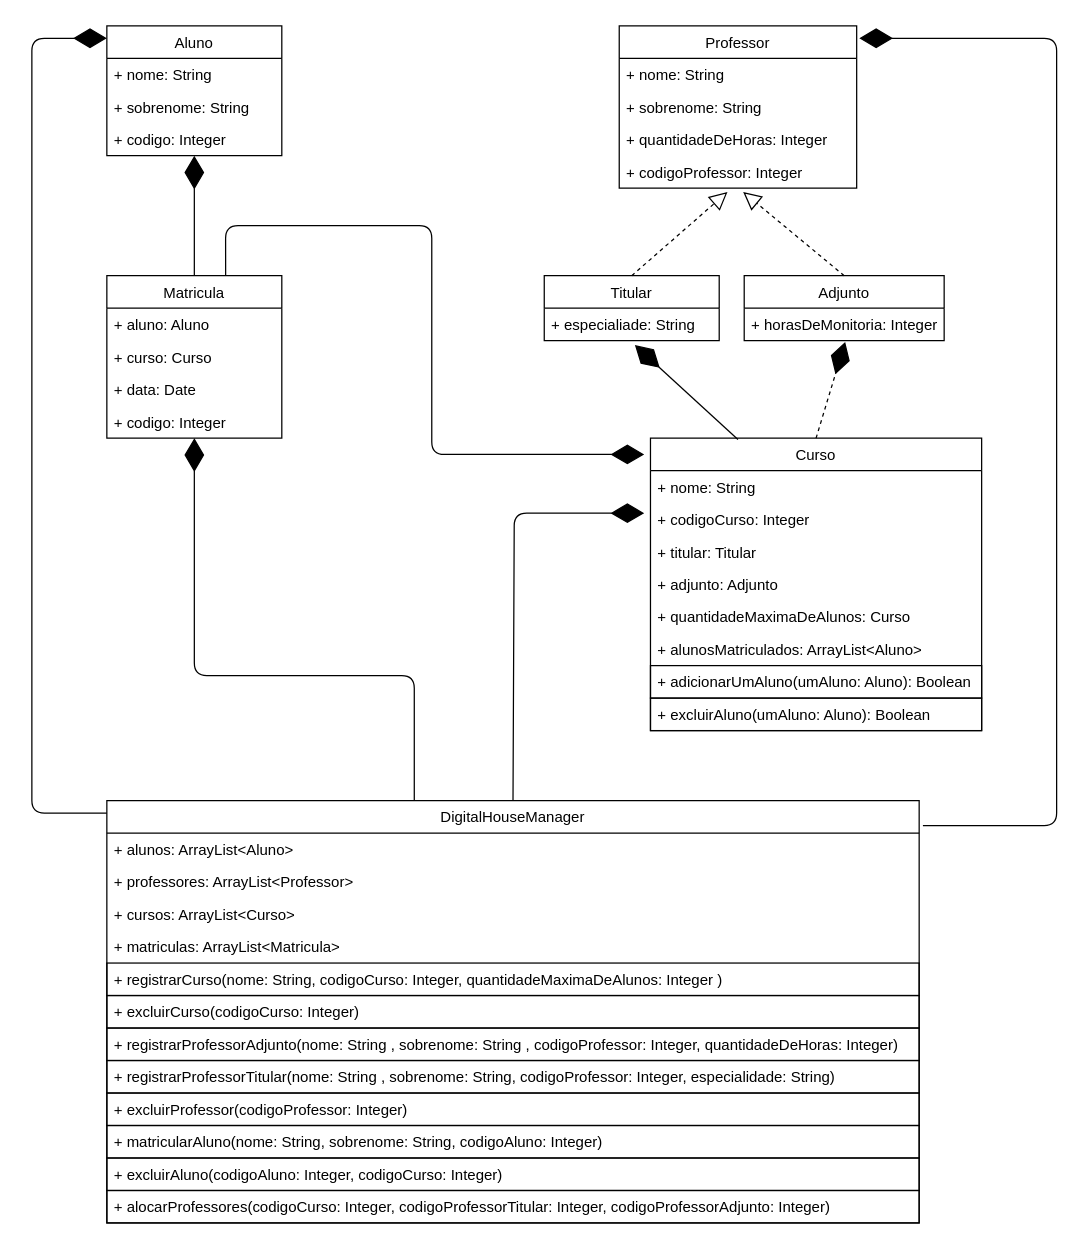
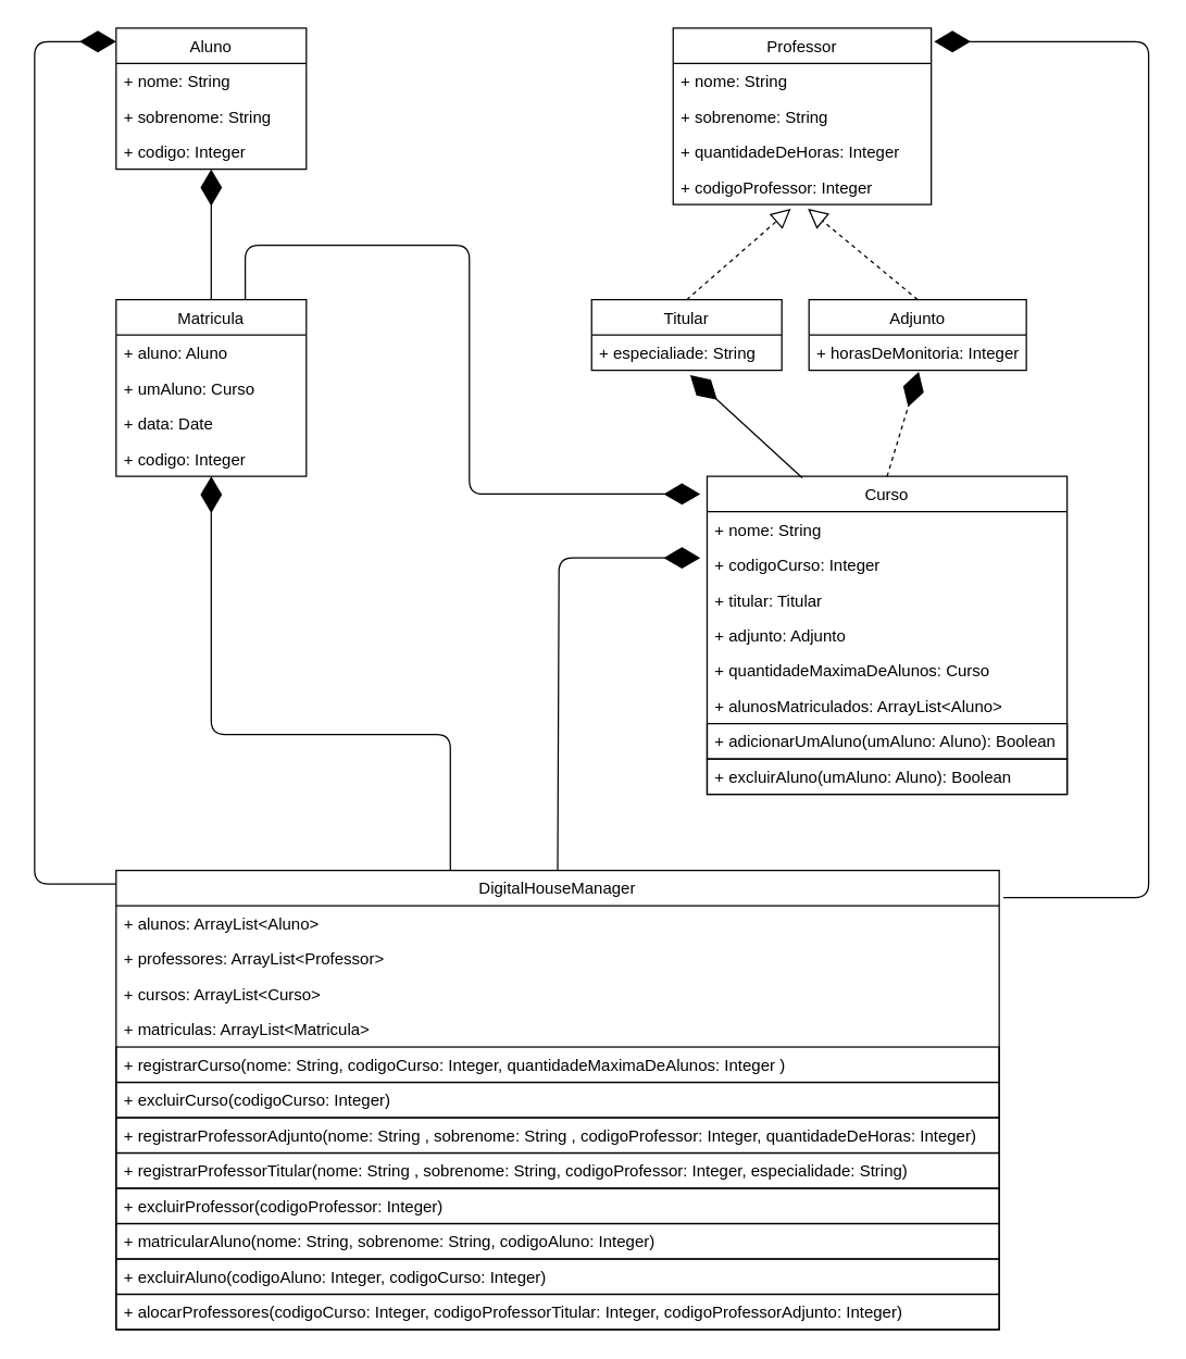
  <mxCell id="0" />
  <mxCell id="1" parent="0" />
  <mxCell id="2" value="Aluno" style="swimlane;fontStyle=0;childLayout=stackLayout;horizontal=1;startSize=26;fillColor=none;horizontalStack=0;resizeParent=1;resizeParentMax=0;resizeLast=0;collapsible=1;marginBottom=0;" parent="1" vertex="1"><mxGeometry x="80" y="20" width="140" height="104" as="geometry" /></mxCell>
  <mxCell id="3" value="+ nome: String" style="text;strokeColor=none;fillColor=none;align=left;verticalAlign=top;spacingLeft=4;spacingRight=4;overflow=hidden;rotatable=0;points=[[0,0.5],[1,0.5]];portConstraint=eastwest;" parent="2" vertex="1"><mxGeometry y="26" width="140" height="26" as="geometry" /></mxCell>
  <mxCell id="4" value="+ sobrenome: String" style="text;strokeColor=none;fillColor=none;align=left;verticalAlign=top;spacingLeft=4;spacingRight=4;overflow=hidden;rotatable=0;points=[[0,0.5],[1,0.5]];portConstraint=eastwest;" parent="2" vertex="1"><mxGeometry y="52" width="140" height="26" as="geometry" /></mxCell>
  <mxCell id="5" value="+ codigo: Integer" style="text;strokeColor=none;fillColor=none;align=left;verticalAlign=top;spacingLeft=4;spacingRight=4;overflow=hidden;rotatable=0;points=[[0,0.5],[1,0.5]];portConstraint=eastwest;" parent="2" vertex="1"><mxGeometry y="78" width="140" height="26" as="geometry" /></mxCell>
  <mxCell id="6" value="Curso" style="swimlane;fontStyle=0;childLayout=stackLayout;horizontal=1;startSize=26;fillColor=none;horizontalStack=0;resizeParent=1;resizeParentMax=0;resizeLast=0;collapsible=1;marginBottom=0;swimlaneLine=1;dropTarget=1;" parent="1" vertex="1"><mxGeometry x="515" y="350" width="265" height="234" as="geometry"><mxRectangle x="555" y="360" width="60" height="26" as="alternateBounds" /></mxGeometry></mxCell>
  <mxCell id="7" value="+ nome: String" style="text;strokeColor=none;fillColor=none;align=left;verticalAlign=top;spacingLeft=4;spacingRight=4;overflow=hidden;rotatable=0;points=[[0,0.5],[1,0.5]];portConstraint=eastwest;" parent="6" vertex="1"><mxGeometry y="26" width="265" height="26" as="geometry" /></mxCell>
  <mxCell id="8" value="+ codigoCurso: Integer" style="text;strokeColor=none;fillColor=none;align=left;verticalAlign=top;spacingLeft=4;spacingRight=4;overflow=hidden;rotatable=0;points=[[0,0.5],[1,0.5]];portConstraint=eastwest;" parent="6" vertex="1"><mxGeometry y="52" width="265" height="26" as="geometry" /></mxCell>
  <mxCell id="9" value="+ titular: Titular" style="text;strokeColor=none;fillColor=none;align=left;verticalAlign=top;spacingLeft=4;spacingRight=4;overflow=hidden;rotatable=0;points=[[0,0.5],[1,0.5]];portConstraint=eastwest;" parent="6" vertex="1"><mxGeometry y="78" width="265" height="26" as="geometry" /></mxCell>
  <mxCell id="10" value="+ adjunto: Adjunto" style="text;strokeColor=none;fillColor=none;align=left;verticalAlign=top;spacingLeft=4;spacingRight=4;overflow=hidden;rotatable=0;points=[[0,0.5],[1,0.5]];portConstraint=eastwest;" parent="6" vertex="1"><mxGeometry y="104" width="265" height="26" as="geometry" /></mxCell>
  <mxCell id="11" value="+ quantidadeMaximaDeAlunos: Curso" style="text;strokeColor=none;fillColor=none;align=left;verticalAlign=top;spacingLeft=4;spacingRight=4;overflow=hidden;rotatable=0;points=[[0,0.5],[1,0.5]];portConstraint=eastwest;" parent="6" vertex="1"><mxGeometry y="130" width="265" height="26" as="geometry" /></mxCell>
  <mxCell id="12" value="+ alunosMatriculados: ArrayList&lt;Aluno&gt;" style="text;strokeColor=none;fillColor=none;align=left;verticalAlign=top;spacingLeft=4;spacingRight=4;overflow=hidden;rotatable=0;points=[[0,0.5],[1,0.5]];portConstraint=eastwest;" parent="6" vertex="1"><mxGeometry y="156" width="265" height="26" as="geometry" /></mxCell>
  <mxCell id="13" value="+ adicionarUmAluno(umAluno: Aluno): Boolean" style="text;fillColor=none;align=left;verticalAlign=top;spacingLeft=4;spacingRight=4;overflow=hidden;rotatable=0;points=[[0,0.5],[1,0.5]];portConstraint=eastwest;strokeColor=#000000;" parent="6" vertex="1"><mxGeometry y="182" width="265" height="26" as="geometry" /></mxCell>
  <mxCell id="14" value="+ excluirAluno(umAluno: Aluno): Boolean" style="text;fillColor=none;align=left;verticalAlign=top;spacingLeft=4;spacingRight=4;overflow=hidden;rotatable=0;points=[[0,0.5],[1,0.5]];portConstraint=eastwest;strokeColor=#000000;" parent="6" vertex="1"><mxGeometry y="208" width="265" height="26" as="geometry" /></mxCell>
  <mxCell id="15" value="Professor" style="swimlane;fontStyle=0;childLayout=stackLayout;horizontal=1;startSize=26;fillColor=none;horizontalStack=0;resizeParent=1;resizeParentMax=0;resizeLast=0;collapsible=1;marginBottom=0;" parent="1" vertex="1"><mxGeometry x="490" y="20" width="190" height="130" as="geometry" /></mxCell>
  <mxCell id="16" value="+ nome: String" style="text;strokeColor=none;fillColor=none;align=left;verticalAlign=top;spacingLeft=4;spacingRight=4;overflow=hidden;rotatable=0;points=[[0,0.5],[1,0.5]];portConstraint=eastwest;" parent="15" vertex="1"><mxGeometry y="26" width="190" height="26" as="geometry" /></mxCell>
  <mxCell id="17" value="+ sobrenome: String" style="text;strokeColor=none;fillColor=none;align=left;verticalAlign=top;spacingLeft=4;spacingRight=4;overflow=hidden;rotatable=0;points=[[0,0.5],[1,0.5]];portConstraint=eastwest;" parent="15" vertex="1"><mxGeometry y="52" width="190" height="26" as="geometry" /></mxCell>
  <mxCell id="18" value="+ quantidadeDeHoras: Integer&#10;" style="text;strokeColor=none;fillColor=none;align=left;verticalAlign=top;spacingLeft=4;spacingRight=4;overflow=hidden;rotatable=0;points=[[0,0.5],[1,0.5]];portConstraint=eastwest;" parent="15" vertex="1"><mxGeometry y="78" width="190" height="26" as="geometry" /></mxCell>
  <mxCell id="19" value="+ codigoProfessor: Integer&#10;" style="text;strokeColor=none;fillColor=none;align=left;verticalAlign=top;spacingLeft=4;spacingRight=4;overflow=hidden;rotatable=0;points=[[0,0.5],[1,0.5]];portConstraint=eastwest;" parent="15" vertex="1"><mxGeometry y="104" width="190" height="26" as="geometry" /></mxCell>
  <mxCell id="20" value="Titular" style="swimlane;fontStyle=0;childLayout=stackLayout;horizontal=1;startSize=26;fillColor=none;horizontalStack=0;resizeParent=1;resizeParentMax=0;resizeLast=0;collapsible=1;marginBottom=0;" parent="1" vertex="1"><mxGeometry x="430" y="220" width="140" height="52" as="geometry" /></mxCell>
  <mxCell id="21" value="+ especialiade: String" style="text;strokeColor=none;fillColor=none;align=left;verticalAlign=top;spacingLeft=4;spacingRight=4;overflow=hidden;rotatable=0;points=[[0,0.5],[1,0.5]];portConstraint=eastwest;" parent="20" vertex="1"><mxGeometry y="26" width="140" height="26" as="geometry" /></mxCell>
  <mxCell id="22" value="" style="endArrow=block;dashed=1;endFill=0;endSize=12;html=1;exitX=0.5;exitY=0;exitDx=0;exitDy=0;entryX=0.456;entryY=1.115;entryDx=0;entryDy=0;entryPerimeter=0;" parent="1" source="20" target="19" edge="1"><mxGeometry width="160" relative="1" as="geometry"><mxPoint x="370" y="170" as="sourcePoint" /><mxPoint x="530" y="170" as="targetPoint" /></mxGeometry></mxCell>
  <mxCell id="23" value="Adjunto" style="swimlane;fontStyle=0;childLayout=stackLayout;horizontal=1;startSize=26;fillColor=none;horizontalStack=0;resizeParent=1;resizeParentMax=0;resizeLast=0;collapsible=1;marginBottom=0;" parent="1" vertex="1"><mxGeometry x="590" y="220" width="160" height="52" as="geometry" /></mxCell>
  <mxCell id="24" value="+ horasDeMonitoria: Integer" style="text;strokeColor=none;fillColor=none;align=left;verticalAlign=top;spacingLeft=4;spacingRight=4;overflow=hidden;rotatable=0;points=[[0,0.5],[1,0.5]];portConstraint=eastwest;" parent="23" vertex="1"><mxGeometry y="26" width="160" height="26" as="geometry" /></mxCell>
  <mxCell id="25" value="" style="endArrow=block;dashed=1;endFill=0;endSize=12;html=1;exitX=0.5;exitY=0;exitDx=0;exitDy=0;entryX=0.522;entryY=1.115;entryDx=0;entryDy=0;entryPerimeter=0;" parent="1" source="23" target="19" edge="1"><mxGeometry width="160" relative="1" as="geometry"><mxPoint x="510" y="230" as="sourcePoint" /><mxPoint x="588.4" y="162.99" as="targetPoint" /></mxGeometry></mxCell>
  <mxCell id="26" value="" style="endArrow=diamondThin;endFill=1;endSize=24;html=1;entryX=0.518;entryY=1.135;entryDx=0;entryDy=0;entryPerimeter=0;" parent="1" target="21" edge="1"><mxGeometry width="160" relative="1" as="geometry"><mxPoint x="585" y="351" as="sourcePoint" /><mxPoint x="530" y="340" as="targetPoint" /></mxGeometry></mxCell>
  <mxCell id="27" value="" style="endArrow=diamondThin;endFill=1;endSize=24;html=1;entryX=0.505;entryY=1.038;entryDx=0;entryDy=0;entryPerimeter=0;exitX=0.5;exitY=0;exitDx=0;exitDy=0;dashed=1;" parent="1" source="6" target="24" edge="1"><mxGeometry width="160" relative="1" as="geometry"><mxPoint x="593" y="350" as="sourcePoint" /><mxPoint x="512.52" y="285.51" as="targetPoint" /></mxGeometry></mxCell>
  <mxCell id="28" value="Matricula" style="swimlane;fontStyle=0;childLayout=stackLayout;horizontal=1;startSize=26;fillColor=none;horizontalStack=0;resizeParent=1;resizeParentMax=0;resizeLast=0;collapsible=1;marginBottom=0;" parent="1" vertex="1"><mxGeometry x="80" y="220" width="140" height="130" as="geometry" /></mxCell>
  <mxCell id="29" value="+ aluno: Aluno" style="text;strokeColor=none;fillColor=none;align=left;verticalAlign=top;spacingLeft=4;spacingRight=4;overflow=hidden;rotatable=0;points=[[0,0.5],[1,0.5]];portConstraint=eastwest;" parent="28" vertex="1"><mxGeometry y="26" width="140" height="26" as="geometry" /></mxCell>
- <mxCell id="30" value="+ curso: Curso" style="text;strokeColor=none;fillColor=none;align=left;verticalAlign=top;spacingLeft=4;spacingRight=4;overflow=hidden;rotatable=0;points=[[0,0.5],[1,0.5]];portConstraint=eastwest;" parent="28" vertex="1"><mxGeometry y="52" width="140" height="26" as="geometry" /></mxCell>
+ <mxCell id="30" value="+ umAluno: Curso" style="text;strokeColor=none;fillColor=none;align=left;verticalAlign=top;spacingLeft=4;spacingRight=4;overflow=hidden;rotatable=0;points=[[0,0.5],[1,0.5]];portConstraint=eastwest;" parent="28" vertex="1"><mxGeometry y="52" width="140" height="26" as="geometry" /></mxCell>
  <mxCell id="31" value="+ data: Date&#10;" style="text;strokeColor=none;fillColor=none;align=left;verticalAlign=top;spacingLeft=4;spacingRight=4;overflow=hidden;rotatable=0;points=[[0,0.5],[1,0.5]];portConstraint=eastwest;" parent="28" vertex="1"><mxGeometry y="78" width="140" height="26" as="geometry" /></mxCell>
  <mxCell id="32" value="+ codigo: Integer&#10;" style="text;strokeColor=none;fillColor=none;align=left;verticalAlign=top;spacingLeft=4;spacingRight=4;overflow=hidden;rotatable=0;points=[[0,0.5],[1,0.5]];portConstraint=eastwest;" parent="28" vertex="1"><mxGeometry y="104" width="140" height="26" as="geometry" /></mxCell>
  <mxCell id="33" value="" style="endArrow=diamondThin;endFill=1;endSize=24;html=1;entryX=0.518;entryY=1.135;entryDx=0;entryDy=0;entryPerimeter=0;exitX=0.5;exitY=0;exitDx=0;exitDy=0;" parent="1" source="28" edge="1"><mxGeometry width="160" relative="1" as="geometry"><mxPoint x="232.48" y="199.49" as="sourcePoint" /><mxPoint x="150" y="124" as="targetPoint" /></mxGeometry></mxCell>
  <mxCell id="34" value="" style="endArrow=diamondThin;endFill=1;endSize=24;html=1;exitX=0.679;exitY=-0.003;exitDx=0;exitDy=0;exitPerimeter=0;" parent="1" source="28" edge="1"><mxGeometry width="160" relative="1" as="geometry"><mxPoint x="342.48" y="385.49" as="sourcePoint" /><mxPoint x="510" y="363" as="targetPoint" /><Array as="points"><mxPoint x="175" y="180" /><mxPoint x="340" y="180" /><mxPoint x="340" y="363" /></Array></mxGeometry></mxCell>
  <mxCell id="35" value="DigitalHouseManager" style="swimlane;fontStyle=0;childLayout=stackLayout;horizontal=1;startSize=26;fillColor=none;horizontalStack=0;resizeParent=1;resizeParentMax=0;resizeLast=0;collapsible=1;marginBottom=0;" parent="1" vertex="1"><mxGeometry x="80" y="640" width="650" height="338" as="geometry" /></mxCell>
  <mxCell id="36" value="+ alunos: ArrayList&lt;Aluno&gt;" style="text;strokeColor=none;fillColor=none;align=left;verticalAlign=top;spacingLeft=4;spacingRight=4;overflow=hidden;rotatable=0;points=[[0,0.5],[1,0.5]];portConstraint=eastwest;" parent="35" vertex="1"><mxGeometry y="26" width="650" height="26" as="geometry" /></mxCell>
  <mxCell id="37" value="+ professores: ArrayList&lt;Professor&gt;" style="text;strokeColor=none;fillColor=none;align=left;verticalAlign=top;spacingLeft=4;spacingRight=4;overflow=hidden;rotatable=0;points=[[0,0.5],[1,0.5]];portConstraint=eastwest;" parent="35" vertex="1"><mxGeometry y="52" width="650" height="26" as="geometry" /></mxCell>
  <mxCell id="38" value="+ cursos: ArrayList&lt;Curso&gt;" style="text;strokeColor=none;fillColor=none;align=left;verticalAlign=top;spacingLeft=4;spacingRight=4;overflow=hidden;rotatable=0;points=[[0,0.5],[1,0.5]];portConstraint=eastwest;" parent="35" vertex="1"><mxGeometry y="78" width="650" height="26" as="geometry" /></mxCell>
  <mxCell id="39" value="+ matriculas: ArrayList&lt;Matricula&gt;" style="text;strokeColor=none;fillColor=none;align=left;verticalAlign=top;spacingLeft=4;spacingRight=4;overflow=hidden;rotatable=0;points=[[0,0.5],[1,0.5]];portConstraint=eastwest;" parent="35" vertex="1"><mxGeometry y="104" width="650" height="26" as="geometry" /></mxCell>
  <mxCell id="40" value="+ registrarCurso(nome: String, codigoCurso: Integer, quantidadeMaximaDeAlunos: Integer )" style="text;fillColor=none;align=left;verticalAlign=top;spacingLeft=4;spacingRight=4;overflow=hidden;rotatable=0;points=[[0,0.5],[1,0.5]];portConstraint=eastwest;strokeColor=#000000;" parent="35" vertex="1"><mxGeometry y="130" width="650" height="26" as="geometry" /></mxCell>
  <mxCell id="41" value="+  excluirCurso(codigoCurso: Integer)" style="text;fillColor=none;align=left;verticalAlign=top;spacingLeft=4;spacingRight=4;overflow=hidden;rotatable=0;points=[[0,0.5],[1,0.5]];portConstraint=eastwest;strokeColor=#000000;" parent="35" vertex="1"><mxGeometry y="156" width="650" height="26" as="geometry" /></mxCell>
  <mxCell id="42" value="+ registrarProfessorAdjunto(nome: String , sobrenome: String , codigoProfessor: Integer, quantidadeDeHoras: Integer)&#10;" style="text;fillColor=none;align=left;verticalAlign=top;spacingLeft=4;spacingRight=4;overflow=hidden;rotatable=0;points=[[0,0.5],[1,0.5]];portConstraint=eastwest;strokeColor=#000000;" parent="35" vertex="1"><mxGeometry y="182" width="650" height="26" as="geometry" /></mxCell>
  <mxCell id="43" value="+ registrarProfessorTitular(nome: String , sobrenome: String, codigoProfessor: Integer, especialidade: String)" style="text;fillColor=none;align=left;verticalAlign=top;spacingLeft=4;spacingRight=4;overflow=hidden;rotatable=0;points=[[0,0.5],[1,0.5]];portConstraint=eastwest;strokeColor=#000000;" parent="35" vertex="1"><mxGeometry y="208" width="650" height="26" as="geometry" /></mxCell>
  <mxCell id="44" value="+ excluirProfessor(codigoProfessor: Integer)" style="text;fillColor=none;align=left;verticalAlign=top;spacingLeft=4;spacingRight=4;overflow=hidden;rotatable=0;points=[[0,0.5],[1,0.5]];portConstraint=eastwest;strokeColor=#000000;" parent="35" vertex="1"><mxGeometry y="234" width="650" height="26" as="geometry" /></mxCell>
  <mxCell id="45" value="+ matricularAluno(nome: String, sobrenome: String, codigoAluno: Integer)" style="text;fillColor=none;align=left;verticalAlign=top;spacingLeft=4;spacingRight=4;overflow=hidden;rotatable=0;points=[[0,0.5],[1,0.5]];portConstraint=eastwest;strokeColor=#000000;" parent="35" vertex="1"><mxGeometry y="260" width="650" height="26" as="geometry" /></mxCell>
  <mxCell id="46" value="+ excluirAluno(codigoAluno: Integer, codigoCurso: Integer)" style="text;fillColor=none;align=left;verticalAlign=top;spacingLeft=4;spacingRight=4;overflow=hidden;rotatable=0;points=[[0,0.5],[1,0.5]];portConstraint=eastwest;strokeColor=#000000;" parent="35" vertex="1"><mxGeometry y="286" width="650" height="26" as="geometry" /></mxCell>
  <mxCell id="47" value="+ alocarProfessores(codigoCurso: Integer, codigoProfessorTitular: Integer, codigoProfessorAdjunto: Integer)" style="text;fillColor=none;align=left;verticalAlign=top;spacingLeft=4;spacingRight=4;overflow=hidden;rotatable=0;points=[[0,0.5],[1,0.5]];portConstraint=eastwest;strokeColor=#000000;" parent="35" vertex="1"><mxGeometry y="312" width="650" height="26" as="geometry" /></mxCell>
  <mxCell id="48" value="" style="endArrow=diamondThin;endFill=1;endSize=24;html=1;entryX=1.011;entryY=0.077;entryDx=0;entryDy=0;entryPerimeter=0;" parent="1" target="15" edge="1"><mxGeometry width="160" relative="1" as="geometry"><mxPoint x="733" y="660" as="sourcePoint" /><mxPoint x="710" y="30" as="targetPoint" /><Array as="points"><mxPoint x="840" y="660" /><mxPoint x="840" y="30" /></Array></mxGeometry></mxCell>
  <mxCell id="49" value="" style="endArrow=diamondThin;endFill=1;endSize=24;html=1;" parent="1" edge="1"><mxGeometry width="160" relative="1" as="geometry"><mxPoint x="80" y="650" as="sourcePoint" /><mxPoint x="80" y="30" as="targetPoint" /><Array as="points"><mxPoint x="20" y="650" /><mxPoint x="20" y="510" /><mxPoint x="20" y="30" /></Array></mxGeometry></mxCell>
  <mxCell id="50" value="" style="endArrow=diamondThin;endFill=1;endSize=24;html=1;entryX=0.518;entryY=1.135;entryDx=0;entryDy=0;entryPerimeter=0;" parent="1" edge="1"><mxGeometry width="160" relative="1" as="geometry"><mxPoint x="326" y="640" as="sourcePoint" /><mxPoint x="150" y="350" as="targetPoint" /><Array as="points"><mxPoint x="326" y="540" /><mxPoint x="150" y="540" /></Array></mxGeometry></mxCell>
  <mxCell id="51" value="" style="endArrow=diamondThin;endFill=1;endSize=24;html=1;exitX=0.5;exitY=0;exitDx=0;exitDy=0;" parent="1" source="35" edge="1"><mxGeometry width="160" relative="1" as="geometry"><mxPoint x="406" y="630" as="sourcePoint" /><mxPoint x="510" y="410" as="targetPoint" /><Array as="points"><mxPoint x="406" y="410" /><mxPoint x="510" y="410" /></Array></mxGeometry></mxCell>
